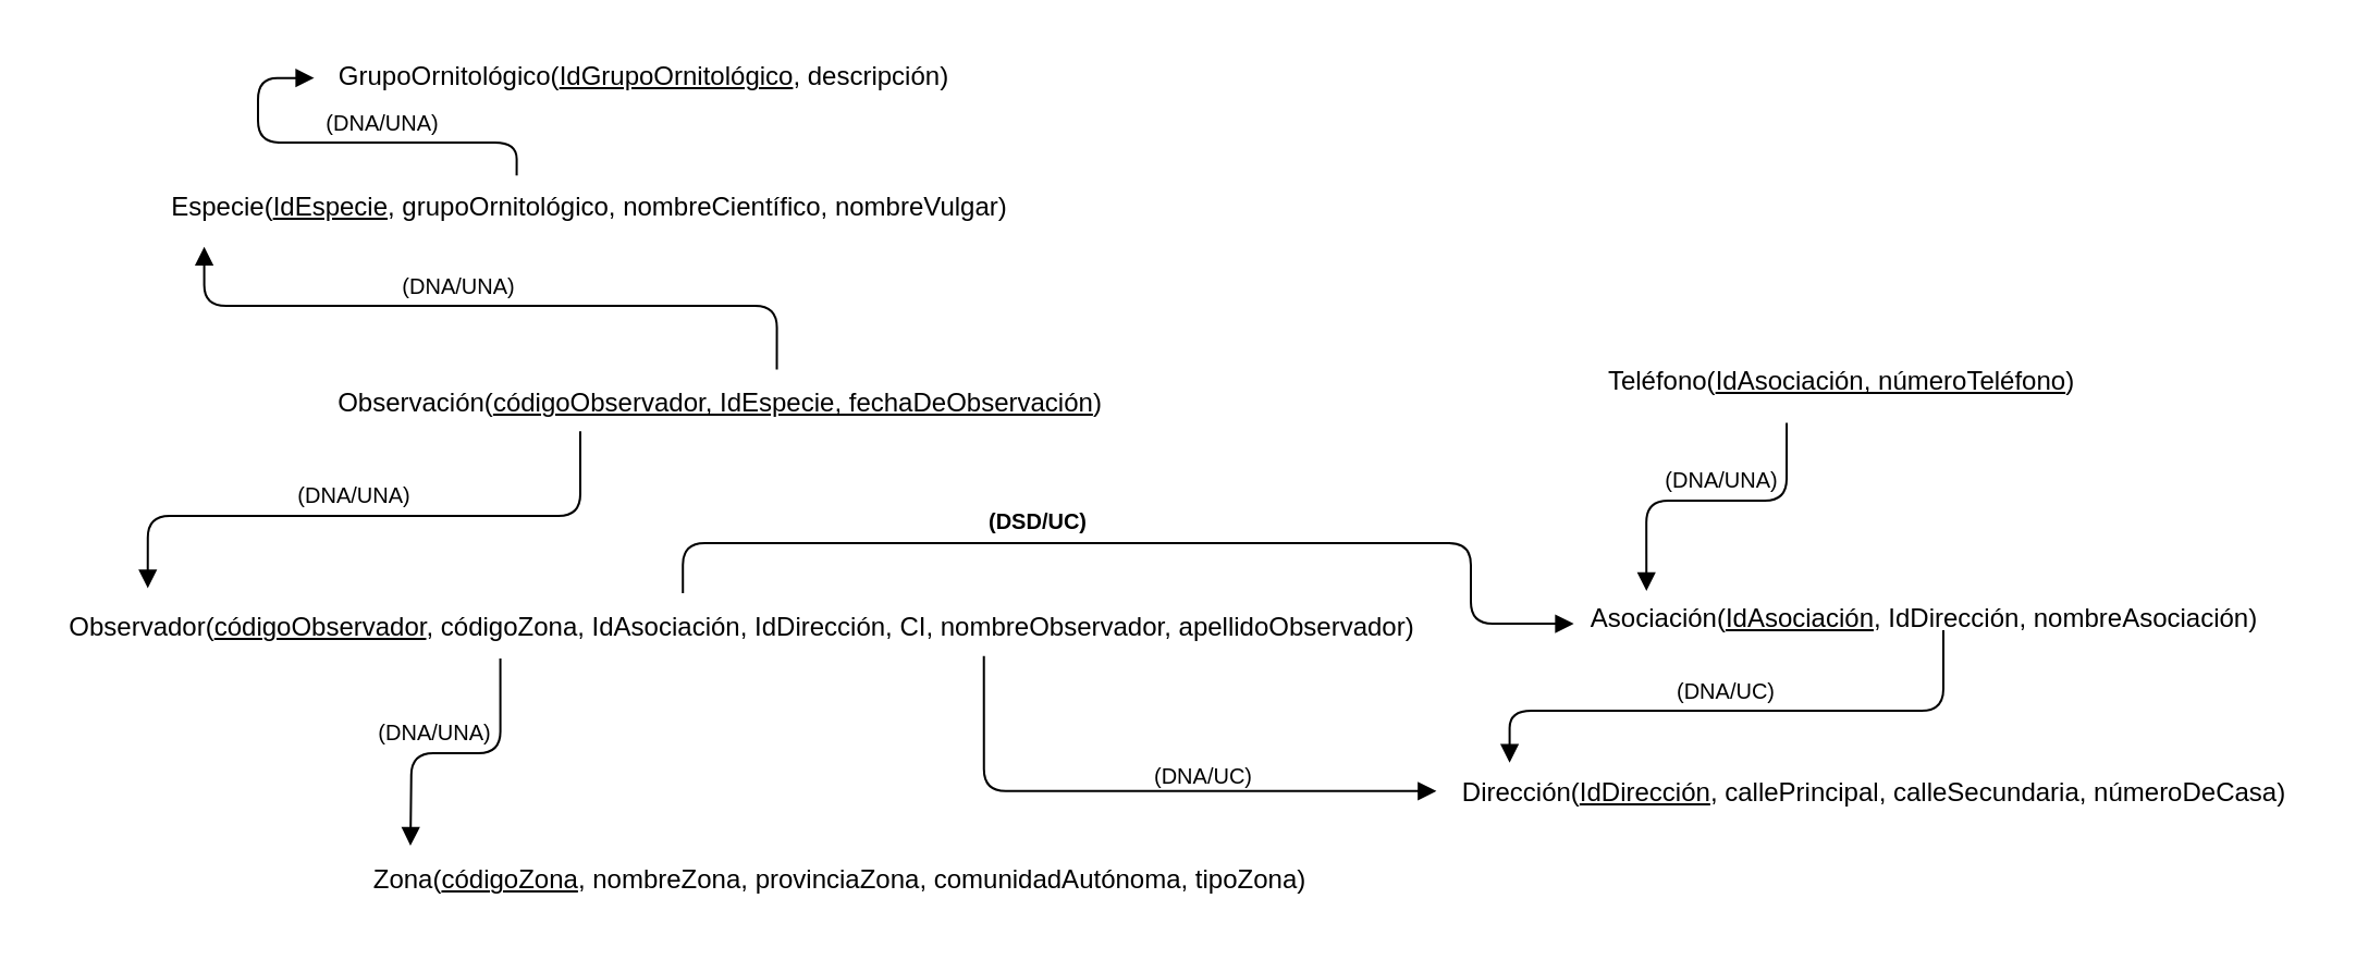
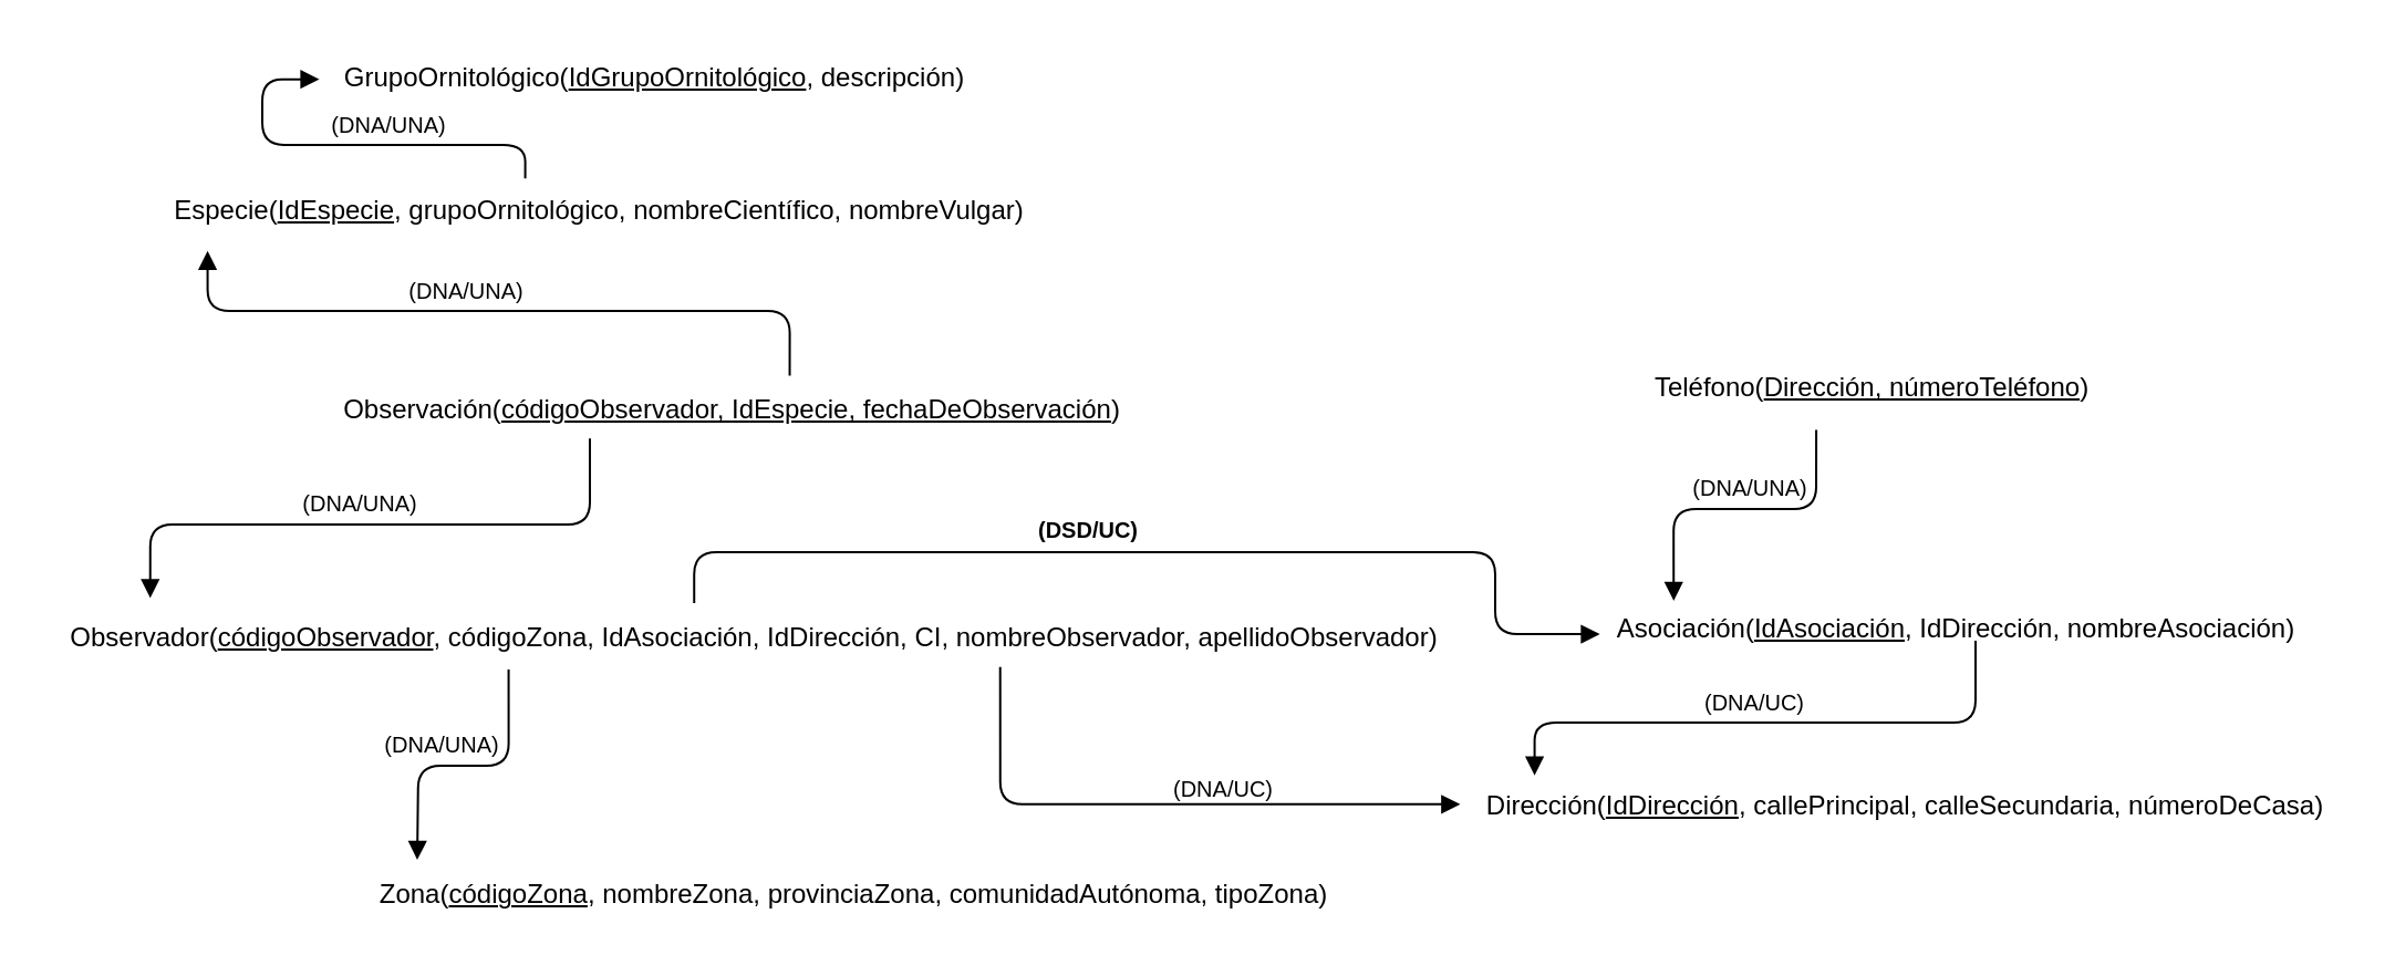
  <mxCell id="0" />
  <mxCell id="1" parent="0" />
  <mxCell id="2" value="Especie(&lt;u&gt;IdEspecie&lt;/u&gt;, grupoOrnitológico, nombreCientífico, nombreVulgar)" style="text;html=1;align=center;verticalAlign=middle;resizable=0;points=[];autosize=1;strokeColor=none;fillColor=none;" vertex="1" parent="1"><mxGeometry x="65" y="80" width="410" height="30" as="geometry" /></mxCell>
  <mxCell id="3" value="GrupoOrnitológico(&lt;u&gt;IdGrupoOrnitológico&lt;/u&gt;, descripción)" style="text;html=1;align=center;verticalAlign=middle;resizable=0;points=[];autosize=1;strokeColor=none;fillColor=none;" vertex="1" parent="1"><mxGeometry x="145" y="20" width="300" height="30" as="geometry" /></mxCell>
  <mxCell id="4" value="Observador(&lt;u&gt;códigoObservador&lt;/u&gt;, códigoZona, IdAsociación,&amp;nbsp;&lt;span style=&quot;color: rgb(0, 0, 0);&quot;&gt;IdDirección,&amp;nbsp;&lt;/span&gt;CI, nombreObservador, apellido&lt;span style=&quot;color: rgb(0, 0, 0);&quot;&gt;Observador&lt;/span&gt;)" style="text;html=1;align=center;verticalAlign=middle;resizable=0;points=[];autosize=1;strokeColor=none;fillColor=none;" vertex="1" parent="1"><mxGeometry x="20" y="273" width="640" height="30" as="geometry" /></mxCell>
  <mxCell id="5" value="Zona(&lt;u&gt;códigoZona&lt;/u&gt;, nombreZona, provinciaZona, comunidadAutónoma, tipoZona)" style="text;html=1;align=center;verticalAlign=middle;resizable=0;points=[];autosize=1;strokeColor=none;fillColor=none;" vertex="1" parent="1"><mxGeometry x="160" y="389" width="450" height="30" as="geometry" /></mxCell>
  <mxCell id="6" value="Asociación(&lt;u&gt;IdAsociación&lt;/u&gt;,&amp;nbsp;&lt;span style=&quot;color: rgb(0, 0, 0);&quot;&gt;IdDirección,&amp;nbsp;&lt;/span&gt;nombreAsociación)" style="text;html=1;align=center;verticalAlign=middle;resizable=0;points=[];autosize=1;strokeColor=none;fillColor=none;" vertex="1" parent="1"><mxGeometry x="718" y="269" width="330" height="30" as="geometry" /></mxCell>
  <mxCell id="7" value="Dirección(&lt;u&gt;IdDirección&lt;/u&gt;, callePrincipal, calleSecundaria, númeroDeCasa)" style="text;html=1;align=center;verticalAlign=middle;resizable=0;points=[];autosize=1;strokeColor=none;fillColor=none;" vertex="1" parent="1"><mxGeometry x="660" y="349" width="400" height="30" as="geometry" /></mxCell>
  <mxCell id="8" value="" style="endArrow=block;endFill=1;html=1;edgeStyle=orthogonalEdgeStyle;align=left;verticalAlign=top;entryX=-0.004;entryY=0.512;entryDx=0;entryDy=0;entryPerimeter=0;exitX=0.419;exitY=0.004;exitDx=0;exitDy=0;exitPerimeter=0;" edge="1" parent="1" source="2" target="3"><mxGeometry x="-1" relative="1" as="geometry"><mxPoint x="275" y="65" as="sourcePoint" /><mxPoint x="385" y="120" as="targetPoint" /><Array as="points"><mxPoint x="237" y="65" /><mxPoint x="118" y="65" /><mxPoint x="118" y="35" /></Array><mxPoint as="offset" /></mxGeometry></mxCell>
  <mxCell id="9" value="" style="endArrow=block;endFill=1;html=1;edgeStyle=orthogonalEdgeStyle;align=left;verticalAlign=top;entryX=0.082;entryY=0.031;entryDx=0;entryDy=0;entryPerimeter=0;" edge="1" parent="1" target="7"><mxGeometry x="-1" relative="1" as="geometry"><mxPoint x="892" y="289" as="sourcePoint" /><mxPoint x="750" y="189" as="targetPoint" /><Array as="points"><mxPoint x="892" y="326" /><mxPoint x="693" y="326" /></Array></mxGeometry></mxCell>
  <mxCell id="10" value="" style="endArrow=block;endFill=1;html=1;edgeStyle=orthogonalEdgeStyle;align=left;verticalAlign=top;entryX=0.013;entryY=0.567;entryDx=0;entryDy=0;entryPerimeter=0;exitX=0.458;exitY=-0.033;exitDx=0;exitDy=0;exitPerimeter=0;" edge="1" parent="1" source="4" target="6"><mxGeometry x="-1" relative="1" as="geometry"><mxPoint x="348" y="249" as="sourcePoint" /><mxPoint x="905" y="249" as="targetPoint" /><Array as="points"><mxPoint x="313" y="249" /><mxPoint x="675" y="249" /><mxPoint x="675" y="286" /></Array></mxGeometry></mxCell>
  <mxCell id="11" value="" style="endArrow=block;endFill=1;html=1;edgeStyle=orthogonalEdgeStyle;align=left;verticalAlign=top;exitX=0.327;exitY=0.967;exitDx=0;exitDy=0;exitPerimeter=0;" edge="1" parent="1" source="4"><mxGeometry x="-1" relative="1" as="geometry"><mxPoint x="300" y="279" as="sourcePoint" /><mxPoint x="188" y="388" as="targetPoint" /></mxGeometry></mxCell>
  <mxCell id="12" value="" style="endArrow=block;endFill=1;html=1;edgeStyle=orthogonalEdgeStyle;align=left;verticalAlign=top;entryX=0.074;entryY=-0.11;entryDx=0;entryDy=0;entryPerimeter=0;exitX=0.327;exitY=0.921;exitDx=0;exitDy=0;exitPerimeter=0;" edge="1" parent="1" source="14" target="4"><mxGeometry x="-1" relative="1" as="geometry"><mxPoint x="125" y="0" as="sourcePoint" /><mxPoint x="285" y="0" as="targetPoint" /></mxGeometry></mxCell>
  <mxCell id="13" value="" style="endArrow=block;endFill=1;html=1;edgeStyle=orthogonalEdgeStyle;align=left;verticalAlign=top;entryX=-0.002;entryY=0.464;entryDx=0;entryDy=0;entryPerimeter=0;exitX=0.674;exitY=0.928;exitDx=0;exitDy=0;exitPerimeter=0;" edge="1" parent="1" source="4" target="7"><mxGeometry x="-1" relative="1" as="geometry"><mxPoint x="480" y="370" as="sourcePoint" /><mxPoint x="635" y="179" as="targetPoint" /></mxGeometry></mxCell>
  <mxCell id="14" value="Observación(&lt;u&gt;códigoObservador, IdEspecie, fechaDeObservación&lt;/u&gt;)" style="text;html=1;align=center;verticalAlign=middle;resizable=0;points=[];autosize=1;strokeColor=none;fillColor=none;" vertex="1" parent="1"><mxGeometry x="145" y="170" width="370" height="30" as="geometry" /></mxCell>
  <mxCell id="15" value="" style="endArrow=block;endFill=1;html=1;edgeStyle=orthogonalEdgeStyle;align=left;verticalAlign=top;entryX=0.069;entryY=1.095;entryDx=0;entryDy=0;entryPerimeter=0;exitX=0.571;exitY=-0.024;exitDx=0;exitDy=0;exitPerimeter=0;" edge="1" parent="1" source="14" target="2"><mxGeometry x="-1" relative="1" as="geometry"><mxPoint x="115" y="150" as="sourcePoint" /><mxPoint x="275" y="150" as="targetPoint" /></mxGeometry></mxCell>
- <mxCell id="16" value="Teléfono(&lt;u&gt;IdAsociación, númeroTeléfono&lt;/u&gt;)" style="text;html=1;align=center;verticalAlign=middle;resizable=0;points=[];autosize=1;strokeColor=none;fillColor=none;" vertex="1" parent="1"><mxGeometry x="725" y="160" width="240" height="30" as="geometry" /></mxCell>
+ <mxCell id="16" value="Teléfono(&lt;u&gt;Dirección, númeroTeléfono&lt;/u&gt;)" style="text;html=1;align=center;verticalAlign=middle;resizable=0;points=[];autosize=1;strokeColor=none;fillColor=none;" vertex="1" parent="1"><mxGeometry x="725" y="160" width="240" height="30" as="geometry" /></mxCell>
  <mxCell id="17" value="" style="endArrow=block;endFill=1;html=1;edgeStyle=orthogonalEdgeStyle;align=left;verticalAlign=top;entryX=0.114;entryY=0.065;entryDx=0;entryDy=0;entryPerimeter=0;exitX=0.396;exitY=1.127;exitDx=0;exitDy=0;exitPerimeter=0;" edge="1" parent="1" source="16" target="6"><mxGeometry x="-1" relative="1" as="geometry"><mxPoint x="570" y="130" as="sourcePoint" /><mxPoint x="730" y="130" as="targetPoint" /></mxGeometry></mxCell>
  <mxCell id="18" value="&lt;font style=&quot;font-size: 10px;&quot;&gt;(DNA/UNA)&lt;/font&gt;" style="text;html=1;align=center;verticalAlign=middle;resizable=0;points=[];autosize=1;strokeColor=none;fillColor=none;" vertex="1" parent="1"><mxGeometry x="750" y="205" width="80" height="30" as="geometry" /></mxCell>
  <mxCell id="19" value="&lt;font style=&quot;font-size: 10px;&quot;&gt;(DNA/UC)&lt;/font&gt;" style="text;html=1;align=center;verticalAlign=middle;resizable=0;points=[];autosize=1;strokeColor=none;fillColor=none;" vertex="1" parent="1"><mxGeometry x="757" y="302" width="70" height="30" as="geometry" /></mxCell>
  <mxCell id="20" value="&lt;font style=&quot;font-size: 10px;&quot;&gt;(DNA/UC)&lt;/font&gt;" style="text;html=1;align=center;verticalAlign=middle;resizable=0;points=[];autosize=1;strokeColor=none;fillColor=none;" vertex="1" parent="1"><mxGeometry x="517" y="341" width="70" height="30" as="geometry" /></mxCell>
  <mxCell id="21" value="&lt;font style=&quot;font-size: 10px;&quot;&gt;(DNA/UNA)&lt;/font&gt;" style="text;html=1;align=center;verticalAlign=middle;resizable=0;points=[];autosize=1;strokeColor=none;fillColor=none;" vertex="1" parent="1"><mxGeometry x="159" y="321" width="80" height="30" as="geometry" /></mxCell>
- <mxCell id="22" value="&lt;font style=&quot;font-size: 10px;&quot;&gt;&lt;b&gt;(DSD/UC)&lt;/b&gt;&lt;/font&gt;" style="text;html=1;align=center;verticalAlign=middle;resizable=0;points=[];autosize=1;strokeColor=none;fillColor=none;" vertex="1" parent="1"><mxGeometry x="441" y="224" width="70" height="30" as="geometry" /></mxCell>
+ <mxCell id="22" value="&lt;font style=&quot;font-size: 10px;&quot;&gt;&lt;b&gt;(DSD/UC)&lt;/b&gt;&lt;/font&gt;" style="text;html=1;align=center;verticalAlign=middle;resizable=0;points=[];autosize=1;strokeColor=none;fillColor=none;" vertex="1" parent="1"><mxGeometry x="456" y="224" width="70" height="30" as="geometry" /></mxCell>
  <mxCell id="23" value="&lt;font style=&quot;font-size: 10px;&quot;&gt;(DNA/UNA)&lt;/font&gt;" style="text;html=1;align=center;verticalAlign=middle;resizable=0;points=[];autosize=1;strokeColor=none;fillColor=none;" vertex="1" parent="1"><mxGeometry x="135" y="41" width="80" height="30" as="geometry" /></mxCell>
  <mxCell id="24" value="&lt;font style=&quot;font-size: 10px;&quot;&gt;(DNA/UNA)&lt;/font&gt;" style="text;html=1;align=center;verticalAlign=middle;resizable=0;points=[];autosize=1;strokeColor=none;fillColor=none;" vertex="1" parent="1"><mxGeometry x="170" y="116" width="80" height="30" as="geometry" /></mxCell>
  <mxCell id="25" value="&lt;font style=&quot;font-size: 10px;&quot;&gt;(DNA/UNA)&lt;/font&gt;" style="text;html=1;align=center;verticalAlign=middle;resizable=0;points=[];autosize=1;strokeColor=none;fillColor=none;" vertex="1" parent="1"><mxGeometry x="122" y="212" width="80" height="30" as="geometry" /></mxCell>
